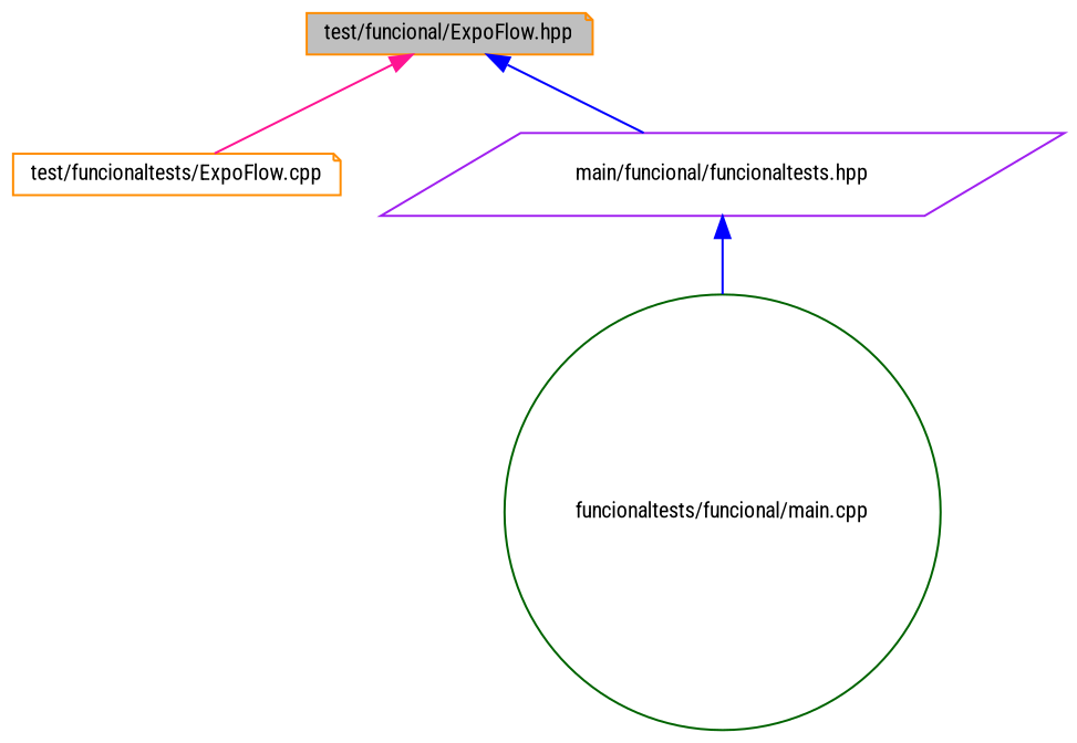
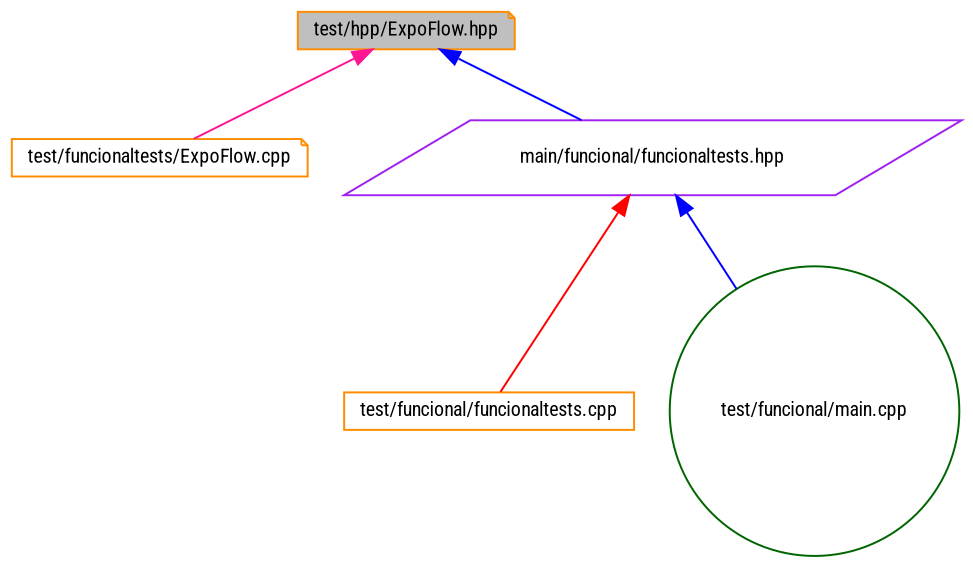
  digraph {
    fontname="Roboto Condensed"
    node [color=darkorange fillcolor=white fontname="Roboto Condensed" fontsize=10 shape=note style=filled]
    edge [color=blue dir=back fontname="Roboto Condensed" fontsize=10 labelfontname=Helvetica labelfontsize=10 style=solid]
-   n1 [fillcolor=grey75 fontcolor=black height=0.2 label="test/funcional/ExpoFlow.hpp" width=0.4]
+   n1 [fillcolor=grey75 fontcolor=black height=0.2 label="test/hpp/ExpoFlow.hpp" width=0.4]
    n2 [height=0.2 label="test/funcionaltests/ExpoFlow.cpp" width=0.4]
    n3 [color=purple height=0.2 label="main/funcional/funcionaltests.hpp" shape=parallelogram width=0.4]
-   n5 [color=darkgreen height=0.2 label="funcionaltests/funcional/main.cpp" shape=circle width=0.4]
+   n4 [height=0.2 label="test/funcional/funcionaltests.cpp" shape=box width=0.4]
+   n5 [color=darkgreen height=0.2 label="test/funcional/main.cpp" shape=circle width=0.4]
    n1 -> n2 [color=deeppink]
    n1 -> n3
+   n3 -> n4 [color=red]
    n3 -> n5
  }
